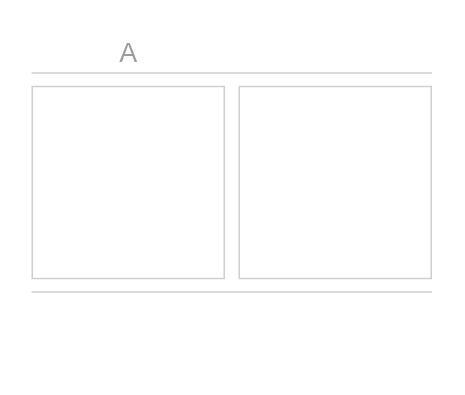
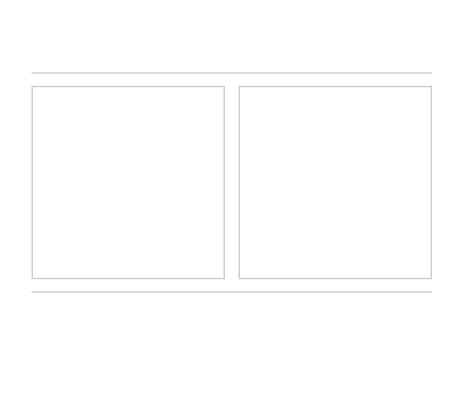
  <mxCell id="0" />
  <mxCell id="1" parent="0" />
  <mxCell id="2" value="" style="endArrow=none;html=1;fillColor=#f5f5f5;strokeColor=#CFCFCF;" parent="1" edge="1"><mxGeometry width="50" height="50" relative="1" as="geometry"><mxPoint x="20.5" y="48" as="sourcePoint" /><mxPoint x="287.5" y="48" as="targetPoint" /></mxGeometry></mxCell>
  <mxCell id="3" value="" style="rounded=0;whiteSpace=wrap;html=1;strokeColor=none;fillColor=none;" parent="1" vertex="1"><mxGeometry x="21" y="194" width="266" height="47" as="geometry" /></mxCell>
- <mxCell id="4" value="&lt;font style=&quot;font-size: 18px&quot; color=&quot;#9c9c9c&quot;&gt;A&lt;/font&gt;" style="text;html=1;strokeColor=none;fillColor=none;align=center;verticalAlign=middle;whiteSpace=wrap;rounded=0;" parent="1" vertex="1"><mxGeometry x="42.5" y="20" width="85" height="30" as="geometry" /></mxCell>
  <mxCell id="5" value="" style="endArrow=none;html=1;fillColor=#f5f5f5;strokeColor=#CFCFCF;" parent="1" edge="1"><mxGeometry width="50" height="50" relative="1" as="geometry"><mxPoint x="20.5" y="194" as="sourcePoint" /><mxPoint x="287.5" y="194" as="targetPoint" /></mxGeometry></mxCell>
  <mxCell id="6" value="" style="rounded=0;whiteSpace=wrap;html=1;strokeColor=#CFCFCF;" parent="1" vertex="1"><mxGeometry x="21" y="57" width="128" height="128" as="geometry" /></mxCell>
  <mxCell id="7" value="" style="rounded=0;whiteSpace=wrap;html=1;strokeColor=#CFCFCF;" parent="1" vertex="1"><mxGeometry x="159" y="57" width="128" height="128" as="geometry" /></mxCell>
